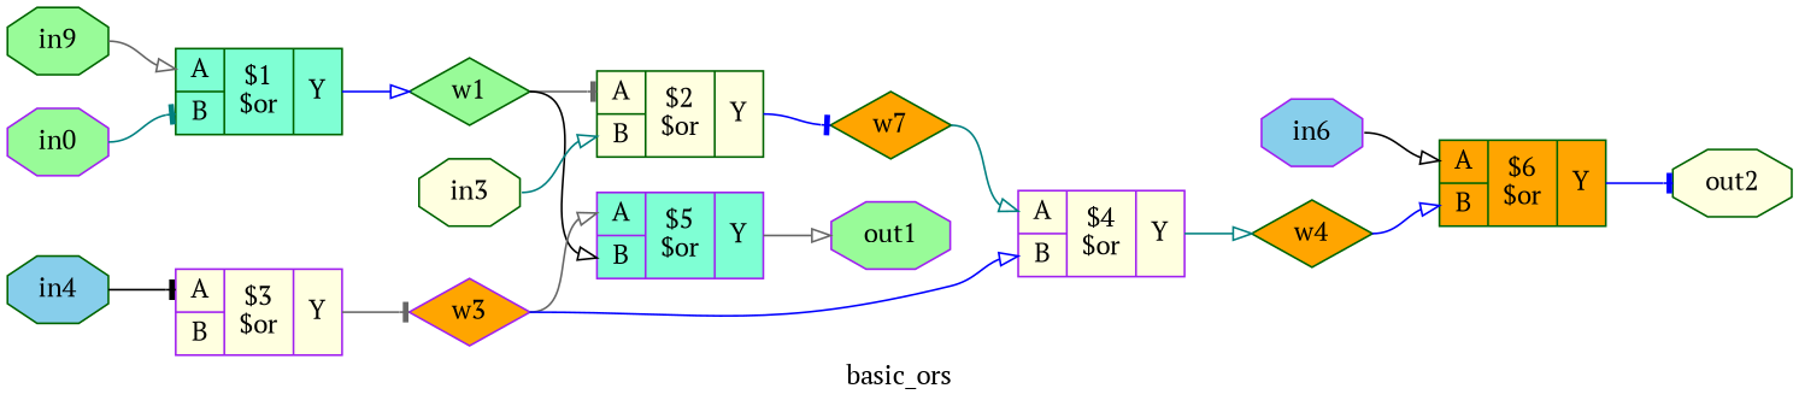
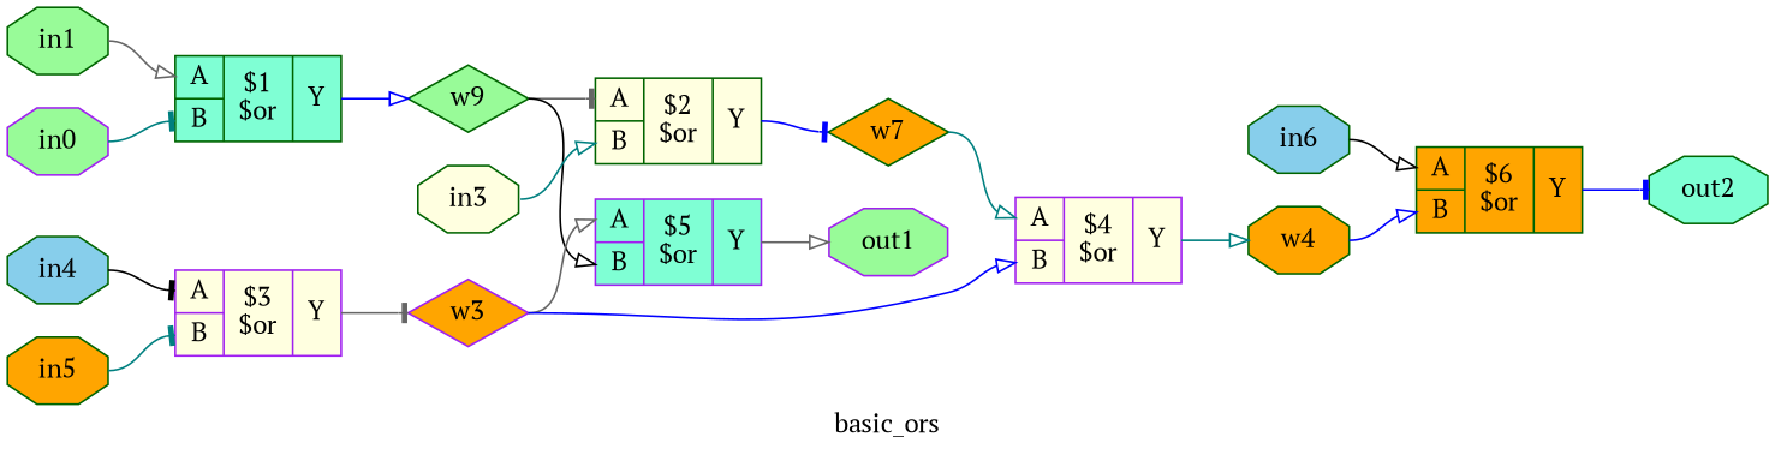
  digraph {
    fontname="PT Serif"
    label=basic_ors
    rankdir=LR
    remincross=true
    node [color=darkgreen fillcolor=orange fontcolor=black fontname="PT Serif" shape=octagon style=filled]
    edge [arrowhead=onormal color=gray40 fontname="PT Serif" headport="p13:w" tailport=e]
-   n1 [fillcolor=palegreen label=in9]
+   n1 [fillcolor=palegreen label=in1]
    n2 [fillcolor=aquamarine label="{{<p13> A|<p14> B}|$1\n$or|{<p15> Y}}" shape=record fontcolor=""]
-   n3 [fillcolor=palegreen label=w1 shape=diamond]
+   n3 [fillcolor=palegreen label=w9 shape=diamond]
    n4 [color=purple fillcolor=palegreen label=in0]
    n5 [fillcolor=lightyellow label=in3]
    n6 [fillcolor=lightyellow label="{{<p13> A|<p14> B}|$2\n$or|{<p15> Y}}" shape=record fontcolor=""]
    n7 [label=w7 shape=diamond]
    n8 [fillcolor=skyblue label=in4]
    n9 [color=purple fillcolor=lightyellow label="{{<p13> A|<p14> B}|$3\n$or|{<p15> Y}}" shape=record fontcolor=""]
    n10 [color=purple label=w3 shape=diamond]
-   n12 [color=purple fillcolor=skyblue label=in6]
+   n11 [label=in5]
+   n12 [fillcolor=skyblue label=in6]
    n13 [label="{{<p13> A|<p14> B}|$6\n$or|{<p15> Y}}" shape=record fontcolor=""]
-   n14 [fillcolor=lightyellow label=out2]
+   n14 [fillcolor=aquamarine label=out2]
    n15 [color=purple fillcolor=palegreen label=out1]
    n16 [color=purple fillcolor=aquamarine label="{{<p13> A|<p14> B}|$5\n$or|{<p15> Y}}" shape=record fontcolor=""]
    n17 [color=purple fillcolor=lightyellow label="{{<p13> A|<p14> B}|$4\n$or|{<p15> Y}}" shape=record fontcolor=""]
-   n18 [label=w4 shape=diamond]
+   n18 [label=w4]
    n1 -> n2
    n2 -> n3 [color=blue headport=w tailport="p15:e"]
    n3 -> n6 [arrowhead=tee]
    n3 -> n16 [color=black headport="p14:w"]
    n4 -> n2 [arrowhead=tee color=teal headport="p14:w"]
    n5 -> n6 [color=teal headport="p14:w"]
    n6 -> n7 [arrowhead=tee color=blue headport=w tailport="p15:e"]
    n7 -> n17 [color=teal]
    n8 -> n9 [arrowhead=tee color=black]
    n9 -> n10 [arrowhead=tee headport=w tailport="p15:e"]
    n10 -> n16
    n10 -> n17 [color=blue headport="p14:w"]
+   n11 -> n9 [arrowhead=tee color=teal headport="p14:w"]
    n12 -> n13 [color=black]
    n13 -> n14 [arrowhead=tee color=blue headport=w tailport="p15:e"]
    n16 -> n15 [headport=w tailport="p15:e"]
    n17 -> n18 [color=teal headport=w tailport="p15:e"]
    n18 -> n13 [color=blue headport="p14:w"]
  }
